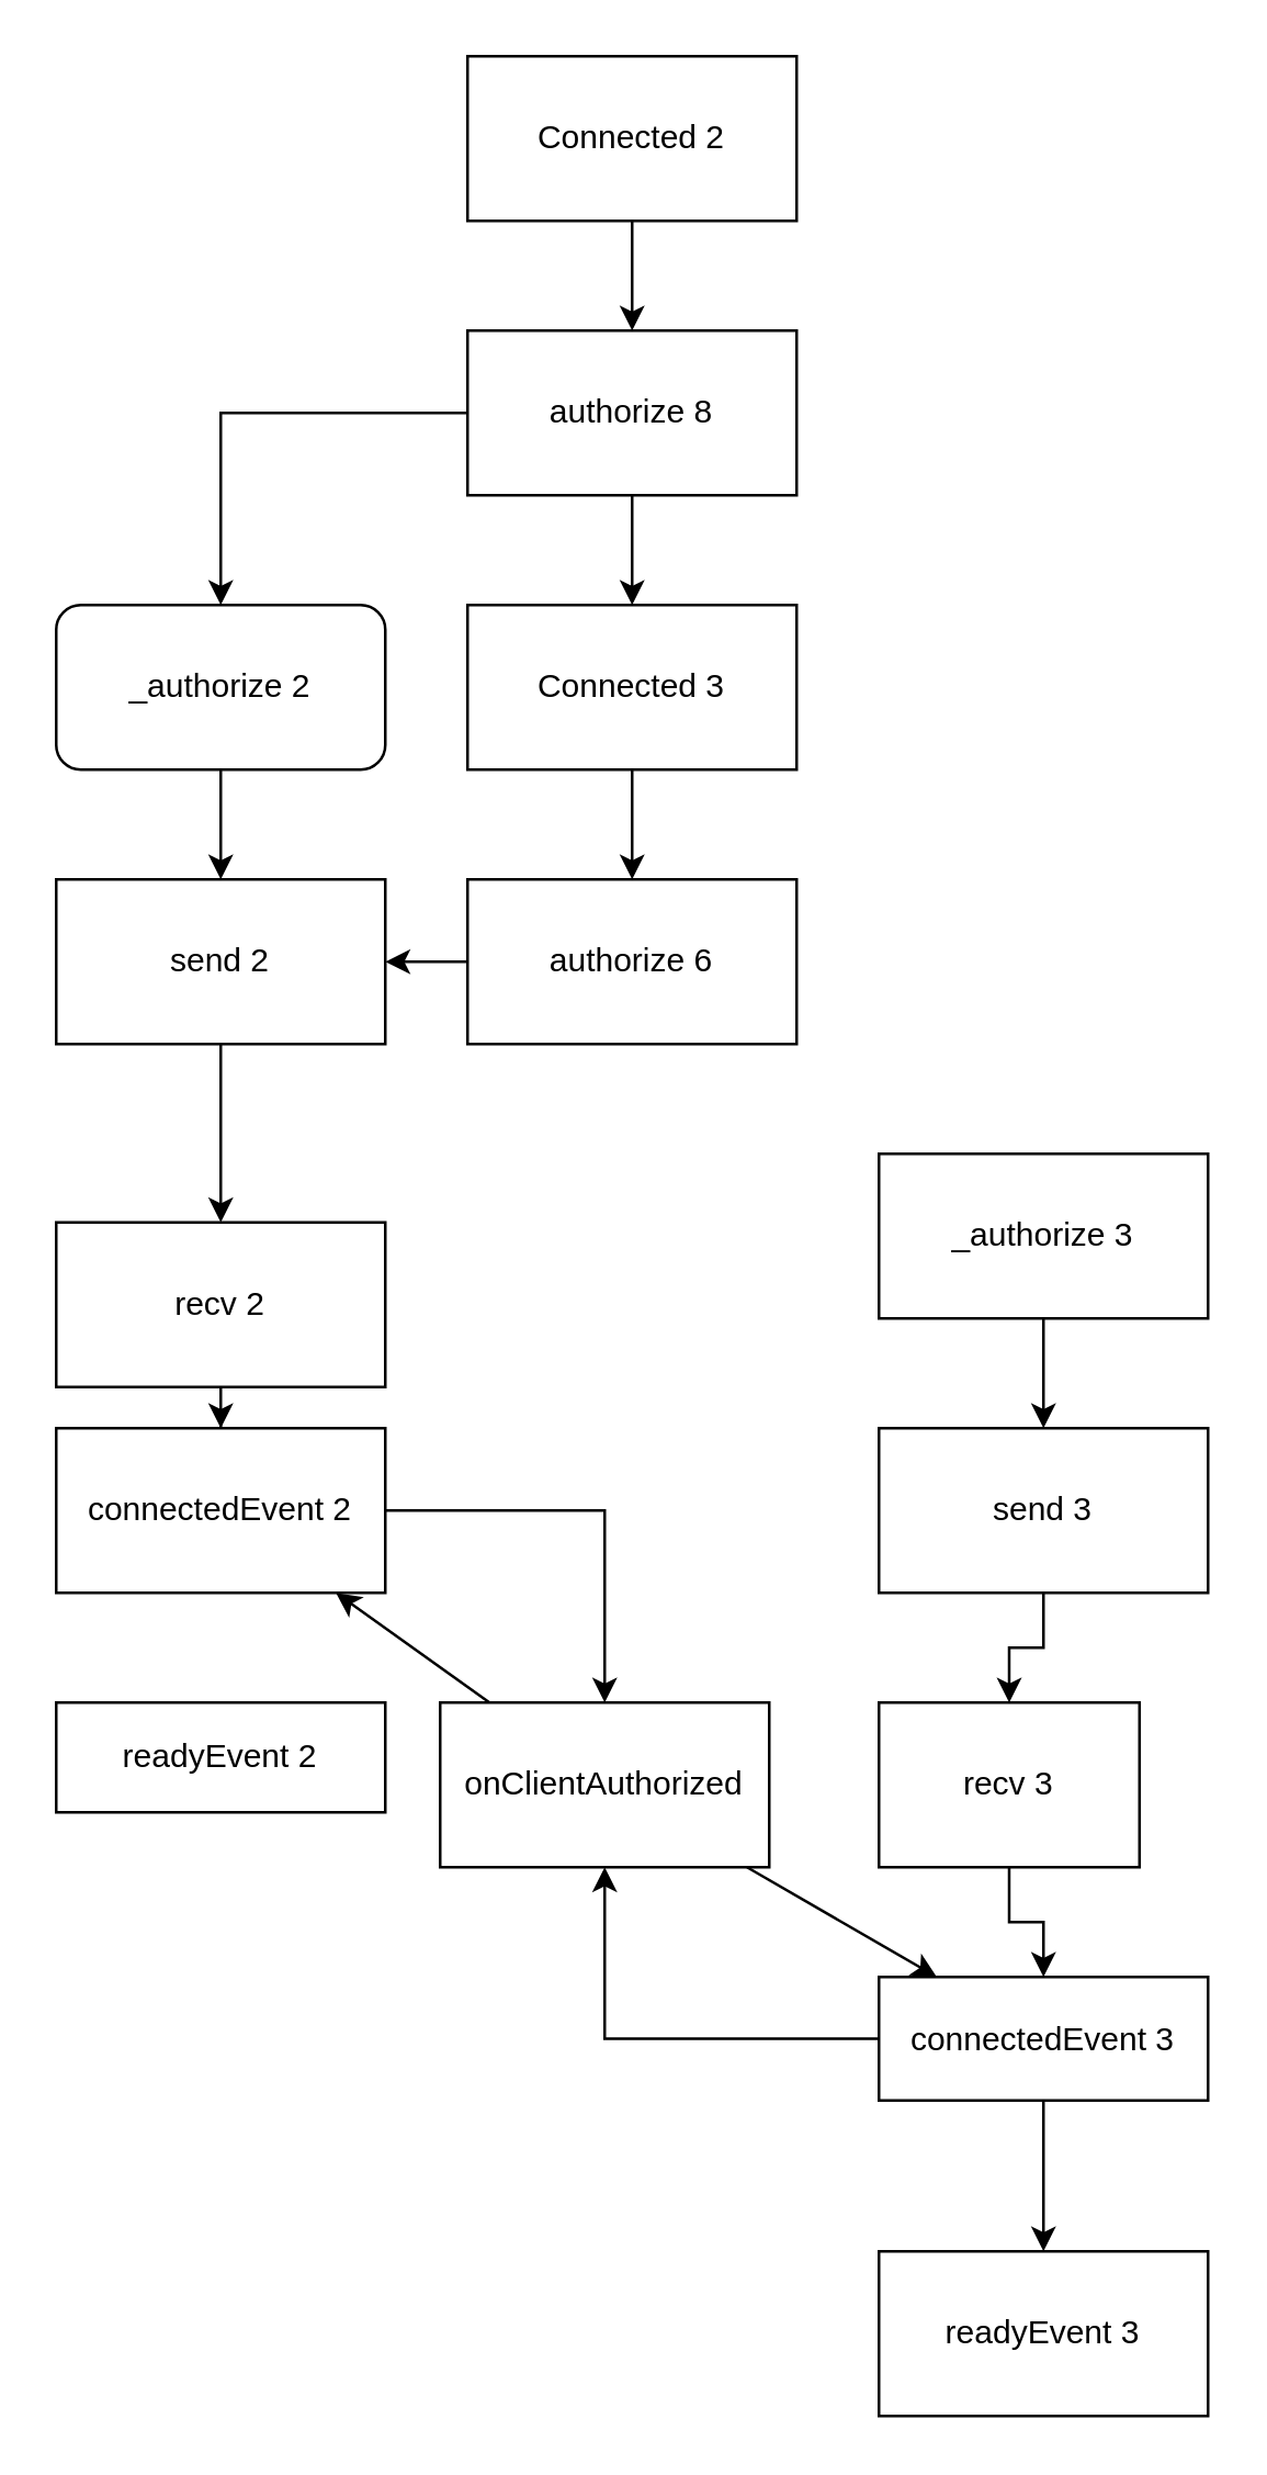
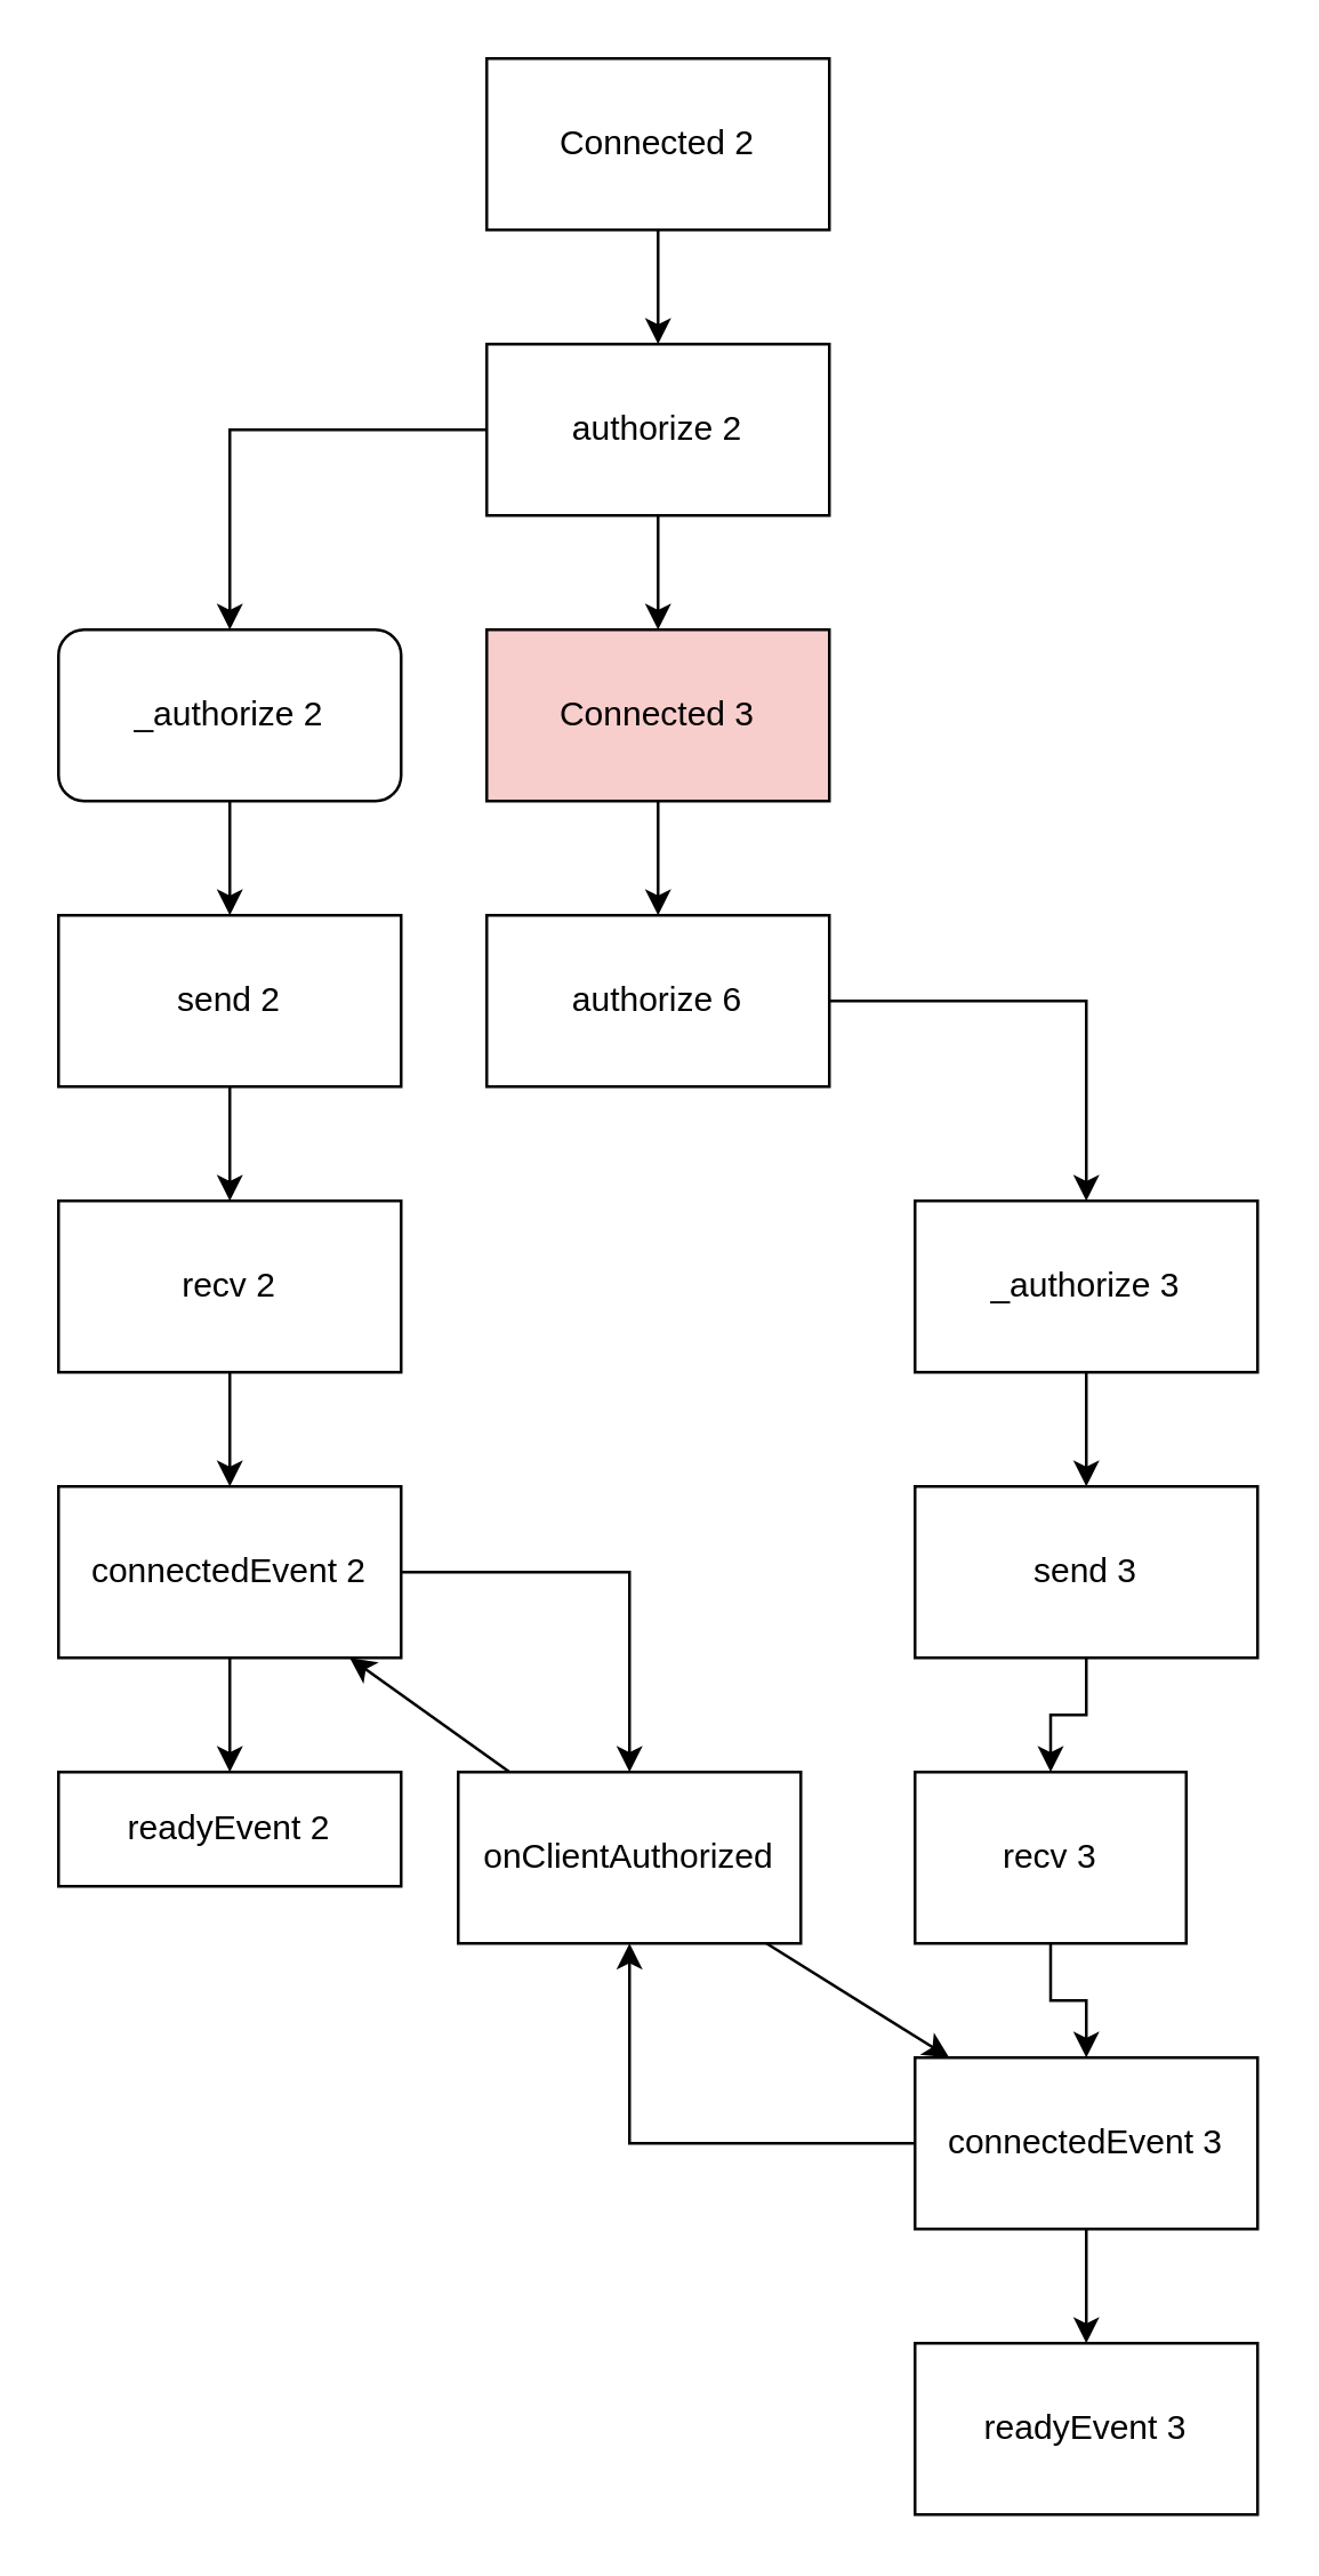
  <mxCell id="0" />
  <mxCell id="1" parent="0" />
  <mxCell id="2" style="edgeStyle=orthogonalEdgeStyle;rounded=0;orthogonalLoop=1;jettySize=auto;html=1;" parent="1" source="3" target="8" edge="1"><mxGeometry relative="1" as="geometry" /></mxCell>
  <mxCell id="3" value="Connected 2" style="rounded=0;whiteSpace=wrap;html=1;" parent="1" vertex="1"><mxGeometry x="170" y="20" width="120" height="60" as="geometry" /></mxCell>
  <mxCell id="4" style="edgeStyle=orthogonalEdgeStyle;rounded=0;orthogonalLoop=1;jettySize=auto;html=1;" parent="1" source="5" target="10" edge="1"><mxGeometry relative="1" as="geometry" /></mxCell>
- <mxCell id="5" value="Connected 3" style="rounded=0;whiteSpace=wrap;html=1;" parent="1" vertex="1"><mxGeometry x="170" y="220" width="120" height="60" as="geometry" /></mxCell>
+ <mxCell id="5" value="Connected 3" style="rounded=0;whiteSpace=wrap;html=1;fillColor=#f8cecc;" parent="1" vertex="1"><mxGeometry x="170" y="220" width="120" height="60" as="geometry" /></mxCell>
  <mxCell id="6" style="edgeStyle=orthogonalEdgeStyle;rounded=0;orthogonalLoop=1;jettySize=auto;html=1;" parent="1" source="8" target="5" edge="1"><mxGeometry relative="1" as="geometry" /></mxCell>
  <mxCell id="7" style="edgeStyle=orthogonalEdgeStyle;rounded=0;orthogonalLoop=1;jettySize=auto;html=1;" parent="1" source="8" target="12" edge="1"><mxGeometry relative="1" as="geometry" /></mxCell>
- <mxCell id="8" value="authorize 8" style="rounded=0;whiteSpace=wrap;html=1;" parent="1" vertex="1"><mxGeometry x="170" y="120" width="120" height="60" as="geometry" /></mxCell>
- <mxCell id="9" style="edgeStyle=orthogonalEdgeStyle;rounded=0;orthogonalLoop=1;jettySize=auto;html=1;" parent="1" source="10" target="16" edge="1"><mxGeometry relative="1" as="geometry" /></mxCell>
+ <mxCell id="8" value="authorize 2" style="rounded=0;whiteSpace=wrap;html=1;" parent="1" vertex="1"><mxGeometry x="170" y="120" width="120" height="60" as="geometry" /></mxCell>
+ <mxCell id="9" style="edgeStyle=orthogonalEdgeStyle;rounded=0;orthogonalLoop=1;jettySize=auto;html=1;" parent="1" source="10" target="14" edge="1"><mxGeometry relative="1" as="geometry" /></mxCell>
  <mxCell id="10" value="authorize 6" style="rounded=0;whiteSpace=wrap;html=1;" parent="1" vertex="1"><mxGeometry x="170" y="320" width="120" height="60" as="geometry" /></mxCell>
  <mxCell id="11" style="edgeStyle=orthogonalEdgeStyle;rounded=0;orthogonalLoop=1;jettySize=auto;html=1;" parent="1" source="12" target="16" edge="1"><mxGeometry relative="1" as="geometry" /></mxCell>
  <mxCell id="12" value="_authorize 2" style="whiteSpace=wrap;html=1;rounded=1;" parent="1" vertex="1"><mxGeometry x="20" y="220" width="120" height="60" as="geometry" /></mxCell>
  <mxCell id="13" style="edgeStyle=orthogonalEdgeStyle;rounded=0;orthogonalLoop=1;jettySize=auto;html=1;" parent="1" source="14" target="18" edge="1"><mxGeometry relative="1" as="geometry" /></mxCell>
  <mxCell id="14" value="_authorize 3" style="rounded=0;whiteSpace=wrap;html=1;" parent="1" vertex="1"><mxGeometry x="320" y="420" width="120" height="60" as="geometry" /></mxCell>
  <mxCell id="15" style="edgeStyle=orthogonalEdgeStyle;rounded=0;orthogonalLoop=1;jettySize=auto;html=1;" parent="1" source="16" target="20" edge="1"><mxGeometry relative="1" as="geometry" /></mxCell>
  <mxCell id="16" value="send 2" style="rounded=0;whiteSpace=wrap;html=1;" parent="1" vertex="1"><mxGeometry x="20" y="320" width="120" height="60" as="geometry" /></mxCell>
  <mxCell id="17" style="edgeStyle=orthogonalEdgeStyle;rounded=0;orthogonalLoop=1;jettySize=auto;html=1;" parent="1" source="18" target="22" edge="1"><mxGeometry relative="1" as="geometry" /></mxCell>
  <mxCell id="18" value="send 3" style="rounded=0;whiteSpace=wrap;html=1;" parent="1" vertex="1"><mxGeometry x="320" y="520" width="120" height="60" as="geometry" /></mxCell>
  <mxCell id="19" style="edgeStyle=orthogonalEdgeStyle;rounded=0;orthogonalLoop=1;jettySize=auto;html=1;" parent="1" source="20" target="25" edge="1"><mxGeometry relative="1" as="geometry" /></mxCell>
- <mxCell id="20" value="recv 2" style="rounded=0;whiteSpace=wrap;html=1;" parent="1" vertex="1"><mxGeometry x="20" y="445" width="120" height="60" as="geometry" /></mxCell>
+ <mxCell id="20" value="recv 2" style="rounded=0;whiteSpace=wrap;html=1;" parent="1" vertex="1"><mxGeometry x="20" y="420" width="120" height="60" as="geometry" /></mxCell>
  <mxCell id="21" style="edgeStyle=orthogonalEdgeStyle;rounded=0;orthogonalLoop=1;jettySize=auto;html=1;entryX=0.5;entryY=0;entryDx=0;entryDy=0;" parent="1" source="22" target="28" edge="1"><mxGeometry relative="1" as="geometry" /></mxCell>
  <mxCell id="22" value="recv 3" style="rounded=0;whiteSpace=wrap;html=1;" parent="1" vertex="1"><mxGeometry x="320" y="620" width="95" height="60" as="geometry" /></mxCell>
+ <mxCell id="23" style="edgeStyle=orthogonalEdgeStyle;rounded=0;orthogonalLoop=1;jettySize=auto;html=1;" parent="1" source="25" target="29" edge="1"><mxGeometry relative="1" as="geometry" /></mxCell>
  <mxCell id="24" style="edgeStyle=orthogonalEdgeStyle;rounded=0;orthogonalLoop=1;jettySize=auto;html=1;" parent="1" source="25" target="33" edge="1"><mxGeometry relative="1" as="geometry" /></mxCell>
  <mxCell id="25" value="connectedEvent 2" style="rounded=0;whiteSpace=wrap;html=1;" parent="1" vertex="1"><mxGeometry x="20" y="520" width="120" height="60" as="geometry" /></mxCell>
  <mxCell id="26" style="edgeStyle=orthogonalEdgeStyle;rounded=0;orthogonalLoop=1;jettySize=auto;html=1;" parent="1" source="28" target="30" edge="1"><mxGeometry relative="1" as="geometry" /></mxCell>
  <mxCell id="27" style="edgeStyle=orthogonalEdgeStyle;rounded=0;orthogonalLoop=1;jettySize=auto;html=1;" parent="1" source="28" target="33" edge="1"><mxGeometry relative="1" as="geometry" /></mxCell>
- <mxCell id="28" value="connectedEvent 3" style="rounded=0;whiteSpace=wrap;html=1;" parent="1" vertex="1"><mxGeometry x="320" y="720" width="120" height="45" as="geometry" /></mxCell>
+ <mxCell id="28" value="connectedEvent 3" style="rounded=0;whiteSpace=wrap;html=1;" parent="1" vertex="1"><mxGeometry x="320" y="720" width="120" height="60" as="geometry" /></mxCell>
  <mxCell id="29" value="readyEvent 2" style="rounded=0;whiteSpace=wrap;html=1;" parent="1" vertex="1"><mxGeometry x="20" y="620" width="120" height="40" as="geometry" /></mxCell>
  <mxCell id="30" value="readyEvent 3" style="rounded=0;whiteSpace=wrap;html=1;" parent="1" vertex="1"><mxGeometry x="320" y="820" width="120" height="60" as="geometry" /></mxCell>
  <mxCell id="31" style="rounded=0;orthogonalLoop=1;jettySize=auto;html=1;" parent="1" source="33" target="25" edge="1"><mxGeometry relative="1" as="geometry" /></mxCell>
  <mxCell id="32" style="rounded=0;orthogonalLoop=1;jettySize=auto;html=1;" parent="1" source="33" target="28" edge="1"><mxGeometry relative="1" as="geometry" /></mxCell>
  <mxCell id="33" value="onClientAuthorized" style="rounded=0;whiteSpace=wrap;html=1;" parent="1" vertex="1"><mxGeometry x="160" y="620" width="120" height="60" as="geometry" /></mxCell>
